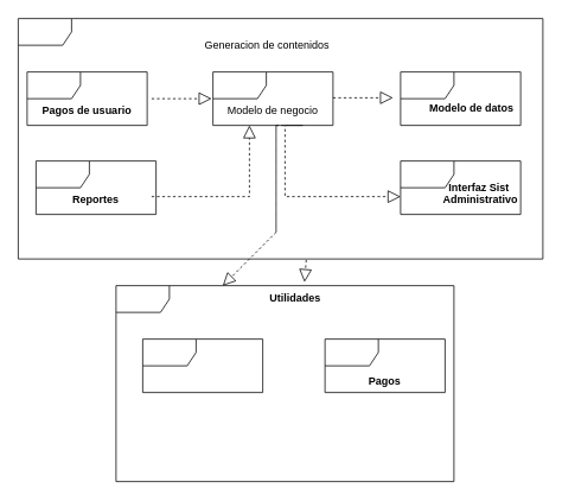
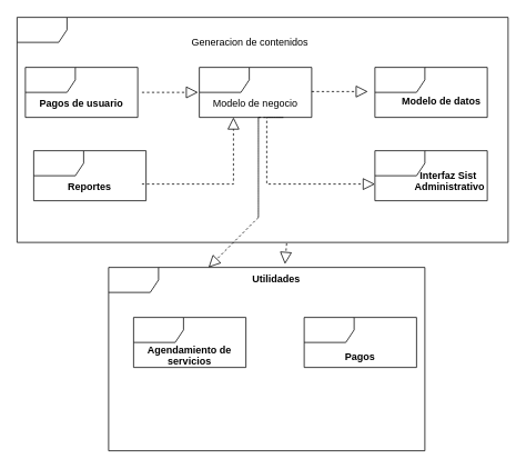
  <mxCell id="0" />
  <mxCell id="1" parent="0" />
  <mxCell id="2" value="" style="shape=umlFrame;whiteSpace=wrap;html=1;" parent="1" vertex="1"><mxGeometry x="20" y="20" width="590" height="270" as="geometry" /></mxCell>
  <mxCell id="3" value="" style="shape=umlFrame;whiteSpace=wrap;html=1;" parent="1" vertex="1"><mxGeometry x="30" y="80" width="135" height="60" as="geometry" /></mxCell>
  <mxCell id="4" value="" style="shape=umlFrame;whiteSpace=wrap;html=1;" parent="1" vertex="1"><mxGeometry x="239" y="80" width="135" height="60" as="geometry" /></mxCell>
  <mxCell id="5" value="" style="shape=umlFrame;whiteSpace=wrap;html=1;" parent="1" vertex="1"><mxGeometry x="450" y="80" width="135" height="60" as="geometry" /></mxCell>
  <mxCell id="6" value="" style="shape=umlFrame;whiteSpace=wrap;html=1;" parent="1" vertex="1"><mxGeometry x="40" y="180" width="135" height="60" as="geometry" /></mxCell>
  <mxCell id="7" value="" style="shape=umlFrame;whiteSpace=wrap;html=1;" parent="1" vertex="1"><mxGeometry x="450" y="180" width="135" height="60" as="geometry" /></mxCell>
  <mxCell id="8" value="" style="endArrow=block;dashed=1;endFill=0;endSize=12;html=1;rounded=0;" parent="1" edge="1"><mxGeometry width="160" relative="1" as="geometry"><mxPoint x="170" y="110" as="sourcePoint" /><mxPoint x="237.5" y="110" as="targetPoint" /><Array as="points"><mxPoint x="237.5" y="110" /></Array></mxGeometry></mxCell>
  <mxCell id="9" value="" style="endArrow=block;dashed=1;endFill=0;endSize=12;html=1;rounded=0;" parent="1" edge="1"><mxGeometry width="160" relative="1" as="geometry"><mxPoint x="374" y="109" as="sourcePoint" /><mxPoint x="441.5" y="109" as="targetPoint" /><Array as="points"><mxPoint x="441.5" y="109" /></Array></mxGeometry></mxCell>
  <mxCell id="10" value="" style="endArrow=block;dashed=1;endFill=0;endSize=12;html=1;rounded=0;" parent="1" edge="1"><mxGeometry width="160" relative="1" as="geometry"><mxPoint x="170" y="220" as="sourcePoint" /><mxPoint x="280" y="140" as="targetPoint" /><Array as="points"><mxPoint x="170" y="220" /><mxPoint x="280" y="220" /></Array></mxGeometry></mxCell>
  <mxCell id="11" value="" style="endArrow=block;dashed=1;endFill=0;endSize=12;html=1;rounded=0;" parent="1" edge="1"><mxGeometry width="160" relative="1" as="geometry"><mxPoint x="310" y="140" as="sourcePoint" /><mxPoint x="450" y="220" as="targetPoint" /><Array as="points"><mxPoint x="340" y="140" /><mxPoint x="320" y="140" /><mxPoint x="320" y="220" /></Array></mxGeometry></mxCell>
  <mxCell id="12" value="" style="endArrow=block;dashed=1;endFill=0;endSize=12;html=1;rounded=0;entryX=0.316;entryY=0;entryDx=0;entryDy=0;entryPerimeter=0;" parent="1" edge="1"><mxGeometry width="160" relative="1" as="geometry"><mxPoint x="310" y="260" as="sourcePoint" /><mxPoint x="250.08" y="320" as="targetPoint" /><Array as="points"><mxPoint x="310" y="140" /><mxPoint x="310" y="260" /></Array></mxGeometry></mxCell>
  <mxCell id="13" value="" style="endArrow=block;dashed=1;endFill=0;endSize=12;html=1;rounded=0;exitX=0.549;exitY=1.004;exitDx=0;exitDy=0;exitPerimeter=0;entryX=0.571;entryY=-0.154;entryDx=0;entryDy=0;entryPerimeter=0;" parent="1" edge="1"><mxGeometry width="160" relative="1" as="geometry"><mxPoint x="343.91" y="291.08" as="sourcePoint" /><mxPoint x="341.938" y="315.996" as="targetPoint" /></mxGeometry></mxCell>
  <mxCell id="14" value="" style="shape=umlFrame;whiteSpace=wrap;html=1;" parent="1" vertex="1"><mxGeometry x="130" y="320" width="380" height="220" as="geometry" /></mxCell>
  <mxCell id="15" value="Utilidades" style="text;align=center;fontStyle=1;verticalAlign=middle;spacingLeft=3;spacingRight=3;strokeColor=none;rotatable=0;points=[[0,0.5],[1,0.5]];portConstraint=eastwest;" parent="1" vertex="1"><mxGeometry x="260" y="320" width="143.5" height="26" as="geometry" /></mxCell>
  <mxCell id="16" value="" style="shape=umlFrame;whiteSpace=wrap;html=1;" parent="1" vertex="1"><mxGeometry x="160" y="380" width="135" height="60" as="geometry" /></mxCell>
+ <mxCell id="17" value="Agendamiento de&#10;servicios" style="text;align=center;fontStyle=1;verticalAlign=middle;spacingLeft=3;spacingRight=3;strokeColor=none;rotatable=0;points=[[0,0.5],[1,0.5]];portConstraint=eastwest;" parent="1" vertex="1"><mxGeometry x="187.5" y="412" width="80" height="26" as="geometry" /></mxCell>
  <mxCell id="18" value="" style="shape=umlFrame;whiteSpace=wrap;html=1;" parent="1" vertex="1"><mxGeometry x="365" y="380" width="135" height="60" as="geometry" /></mxCell>
  <mxCell id="19" value="Pagos" style="text;align=center;fontStyle=1;verticalAlign=middle;spacingLeft=3;spacingRight=3;strokeColor=none;rotatable=0;points=[[0,0.5],[1,0.5]];portConstraint=eastwest;" parent="1" vertex="1"><mxGeometry x="392.5" y="414" width="80" height="26" as="geometry" /></mxCell>
  <mxCell id="20" value="Generacion de contenidos" style="text;html=1;strokeColor=none;fillColor=none;align=center;verticalAlign=middle;whiteSpace=wrap;rounded=0;" parent="1" vertex="1"><mxGeometry x="215" y="35" width="170" height="30" as="geometry" /></mxCell>
  <mxCell id="21" value="Pagos de usuario" style="text;align=center;fontStyle=1;verticalAlign=middle;spacingLeft=3;spacingRight=3;strokeColor=none;rotatable=0;points=[[0,0.5],[1,0.5]];portConstraint=eastwest;" parent="1" vertex="1"><mxGeometry x="57.5" y="110" width="80" height="26" as="geometry" /></mxCell>
  <mxCell id="22" value="Modelo de negocio" style="text;align=center;fontStyle=0;verticalAlign=middle;spacingLeft=3;spacingRight=3;strokeColor=none;rotatable=0;points=[[0,0.5],[1,0.5]];portConstraint=eastwest;" parent="1" vertex="1"><mxGeometry x="266.5" y="110" width="80" height="26" as="geometry" /></mxCell>
  <mxCell id="23" value="Modelo de datos&#10;" style="text;align=center;fontStyle=1;verticalAlign=middle;spacingLeft=3;spacingRight=3;strokeColor=none;rotatable=0;points=[[0,0.5],[1,0.5]];portConstraint=eastwest;" parent="1" vertex="1"><mxGeometry x="490" y="114" width="80" height="26" as="geometry" /></mxCell>
  <mxCell id="24" value="Reportes" style="text;align=center;fontStyle=1;verticalAlign=middle;spacingLeft=3;spacingRight=3;strokeColor=none;rotatable=0;points=[[0,0.5],[1,0.5]];portConstraint=eastwest;" parent="1" vertex="1"><mxGeometry x="67.5" y="210" width="80" height="26" as="geometry" /></mxCell>
  <mxCell id="25" value="Interfaz Sist &#10;Administrativo&#10;" style="text;align=center;fontStyle=1;verticalAlign=middle;spacingLeft=3;spacingRight=3;strokeColor=none;rotatable=0;points=[[0,0.5],[1,0.5]];portConstraint=eastwest;" parent="1" vertex="1"><mxGeometry x="500" y="210" width="80" height="26" as="geometry" /></mxCell>
